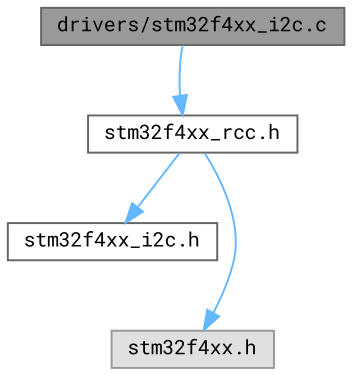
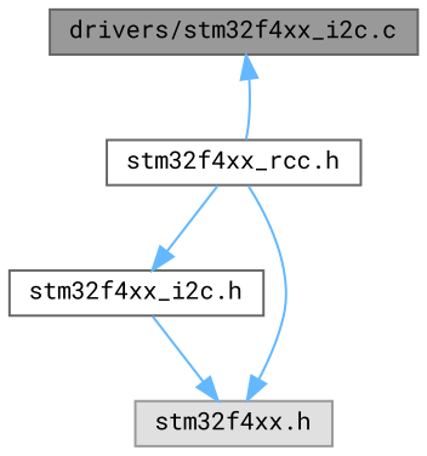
  digraph {
    fontname="Roboto Mono"
    node [color=grey40 fillcolor=white fontname="Roboto Mono" fontsize=10 shape=box style=filled]
    edge [color=steelblue1 fontname="Roboto Mono" fontsize=10 labelfontname=Helvetica labelfontsize=10 style=solid]
    n1 [color=gray40 fillcolor=grey60 fontcolor=black height=0.2 label="drivers/stm32f4xx_i2c.c" width=0.4]
    n2 [height=0.2 label="stm32f4xx_rcc.h" width=0.4]
    n3 [height=0.2 label="stm32f4xx_i2c.h" width=0.4]
    n4 [color=grey60 fillcolor="#E0E0E0" height=0.2 label="stm32f4xx.h" width=0.4]
-   n1 -> n2
+   n2 -> n1
    n2 -> n3
    n2 -> n4
+   n3 -> n4
  }
